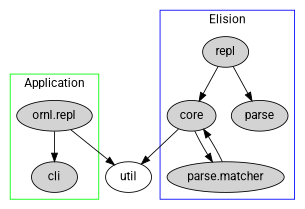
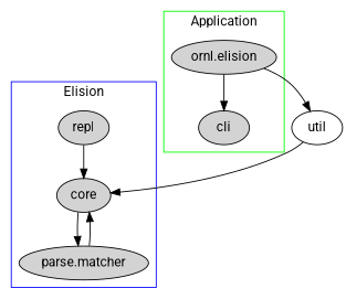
  digraph {
    fontname=Roboto
    node [fontname=Roboto style=filled]
    edge [fontname=Roboto]
    core
    n2 [label="parse.matcher"]
-   parse
    repl
-   "ornl.elision" [label="ornl.repl"]
+   "ornl.elision"
    cli
    util [style=""]
    subgraph cluster_1 {
      color=blue
      label=Elision
      core
      n2
-     parse
      repl
    }
    subgraph cluster_2 {
      color=green
      label=Application
      "ornl.elision"
      cli
    }
    core -> n2
-   core -> util
+   util -> core
    n2 -> core
    repl -> core
-   repl -> parse
    "ornl.elision" -> cli
    "ornl.elision" -> util
  }
